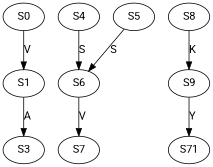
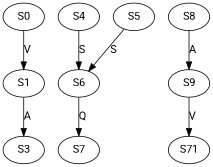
  strict digraph {
    fontname=Roboto
    node [fontname=Roboto]
    edge [fontname=Roboto]
    S0
    S1
    S3
    S4
    S6
    S5
    S7
    S8
    S9
    n10 [label=S71]
    S0 -> S1 [label=V]
    S1 -> S3 [label=A]
    S4 -> S6 [label=S]
-   S6 -> S7 [label=V]
+   S6 -> S7 [label=Q]
    S5 -> S6 [label=S]
-   S8 -> S9 [label=K]
-   S9 -> n10 [label=Y]
+   S8 -> S9 [label=A]
+   S9 -> n10 [label=V]
  }
